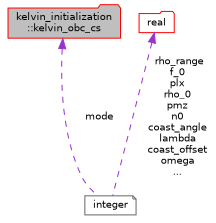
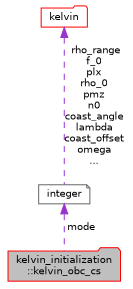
  digraph {
    node [color=red fillcolor=white fontname=Helvetica fontsize=10 shape=folder style=filled]
    edge [color=darkorchid3 dir=back fontname=Helvetica fontsize=10 labelfontname=Helvetica labelfontsize=10 style=dashed]
    n1 [fillcolor=grey75 fontcolor=black height=0.2 label="kelvin_initialization\l::kelvin_obc_cs" width=0.4]
-   n2 [height=0.2 label=real width=0.4]
+   n2 [height=0.2 label=kelvin width=0.4]
    n3 [color=gray40 height=0.2 label=integer shape=note width=0.4]
    n2 -> n3 [label=" rho_range\nf_0\nplx\nrho_0\npmz\nn0\ncoast_angle\nlambda\ncoast_offset\nomega\n..."]
-   n1 -> n3 [label=" mode"]
+   n3 -> n1 [label=" mode"]
  }
